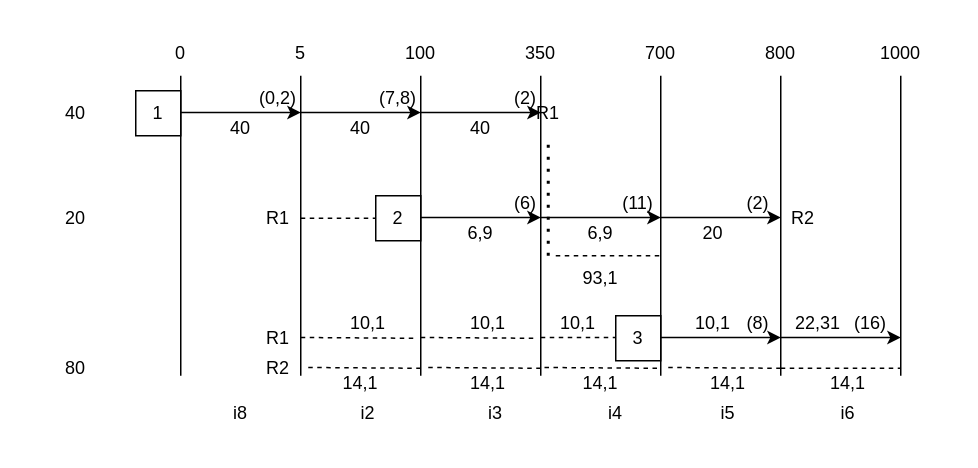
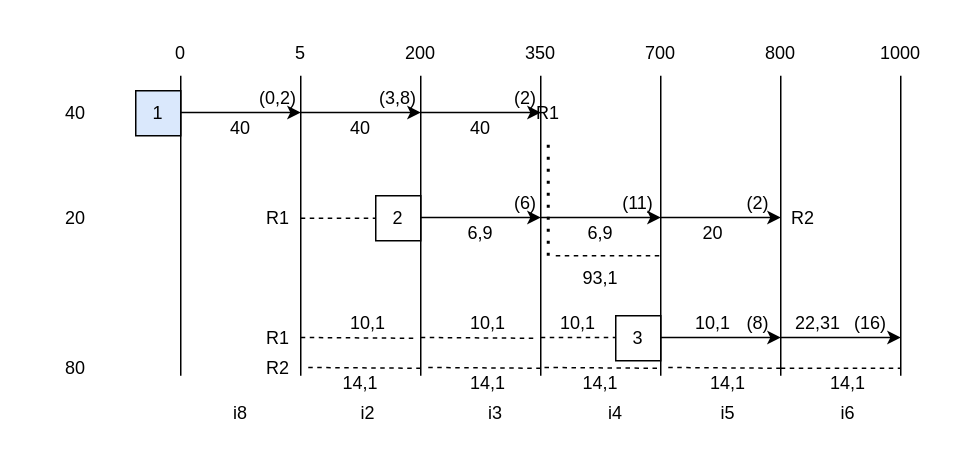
  <mxCell id="0" />
  <mxCell id="1" parent="0" />
  <mxCell id="2" value="" style="endArrow=none;html=1;rounded=0;" parent="1" edge="1"><mxGeometry width="50" height="50" relative="1" as="geometry"><mxPoint x="120" y="250" as="sourcePoint" /><mxPoint x="120" y="50" as="targetPoint" /></mxGeometry></mxCell>
- <mxCell id="3" value="1" style="whiteSpace=wrap;html=1;aspect=fixed;" parent="1" vertex="1"><mxGeometry x="90" y="60" width="30" height="30" as="geometry" /></mxCell>
+ <mxCell id="3" value="1" style="whiteSpace=wrap;html=1;aspect=fixed;fillColor=#dae8fc;" parent="1" vertex="1"><mxGeometry x="90" y="60" width="30" height="30" as="geometry" /></mxCell>
  <mxCell id="4" value="0" style="text;html=1;strokeColor=none;fillColor=none;align=center;verticalAlign=middle;whiteSpace=wrap;rounded=0;" parent="1" vertex="1"><mxGeometry x="90" y="20" width="60" height="30" as="geometry" /></mxCell>
  <mxCell id="5" value="40" style="text;html=1;strokeColor=none;fillColor=none;align=center;verticalAlign=middle;whiteSpace=wrap;rounded=0;" parent="1" vertex="1"><mxGeometry x="20" y="60" width="60" height="30" as="geometry" /></mxCell>
  <mxCell id="6" value="2" style="whiteSpace=wrap;html=1;aspect=fixed;" parent="1" vertex="1"><mxGeometry x="250" y="130" width="30" height="30" as="geometry" /></mxCell>
  <mxCell id="7" value="20" style="text;html=1;strokeColor=none;fillColor=none;align=center;verticalAlign=middle;whiteSpace=wrap;rounded=0;" parent="1" vertex="1"><mxGeometry x="20" y="130" width="60" height="30" as="geometry" /></mxCell>
  <mxCell id="8" value="80" style="text;html=1;strokeColor=none;fillColor=none;align=center;verticalAlign=middle;whiteSpace=wrap;rounded=0;" parent="1" vertex="1"><mxGeometry x="20" y="230" width="60" height="30" as="geometry" /></mxCell>
  <mxCell id="9" value="" style="endArrow=none;html=1;rounded=0;" parent="1" edge="1"><mxGeometry width="50" height="50" relative="1" as="geometry"><mxPoint x="280" y="250" as="sourcePoint" /><mxPoint x="280" y="50" as="targetPoint" /></mxGeometry></mxCell>
  <mxCell id="10" value="" style="endArrow=none;html=1;rounded=0;" parent="1" edge="1"><mxGeometry width="50" height="50" relative="1" as="geometry"><mxPoint x="360" y="250" as="sourcePoint" /><mxPoint x="360" y="50" as="targetPoint" /></mxGeometry></mxCell>
  <mxCell id="11" value="" style="endArrow=none;html=1;rounded=0;" parent="1" edge="1"><mxGeometry width="50" height="50" relative="1" as="geometry"><mxPoint x="440" y="250" as="sourcePoint" /><mxPoint x="440" y="50" as="targetPoint" /></mxGeometry></mxCell>
  <mxCell id="12" value="" style="endArrow=none;html=1;rounded=0;" parent="1" edge="1"><mxGeometry width="50" height="50" relative="1" as="geometry"><mxPoint x="520" y="250" as="sourcePoint" /><mxPoint x="520" y="50" as="targetPoint" /></mxGeometry></mxCell>
- <mxCell id="13" value="100" style="text;html=1;strokeColor=none;fillColor=none;align=center;verticalAlign=middle;whiteSpace=wrap;rounded=0;" parent="1" vertex="1"><mxGeometry x="250" y="20" width="60" height="30" as="geometry" /></mxCell>
+ <mxCell id="13" value="200" style="text;html=1;strokeColor=none;fillColor=none;align=center;verticalAlign=middle;whiteSpace=wrap;rounded=0;" parent="1" vertex="1"><mxGeometry x="250" y="20" width="60" height="30" as="geometry" /></mxCell>
  <mxCell id="14" value="350" style="text;html=1;strokeColor=none;fillColor=none;align=center;verticalAlign=middle;whiteSpace=wrap;rounded=0;" parent="1" vertex="1"><mxGeometry x="330" y="20" width="60" height="30" as="geometry" /></mxCell>
  <mxCell id="15" value="700" style="text;html=1;strokeColor=none;fillColor=none;align=center;verticalAlign=middle;whiteSpace=wrap;rounded=0;" parent="1" vertex="1"><mxGeometry x="410" y="20" width="60" height="30" as="geometry" /></mxCell>
  <mxCell id="16" value="800" style="text;html=1;strokeColor=none;fillColor=none;align=center;verticalAlign=middle;whiteSpace=wrap;rounded=0;" parent="1" vertex="1"><mxGeometry x="490" y="20" width="60" height="30" as="geometry" /></mxCell>
  <mxCell id="17" value="" style="endArrow=none;html=1;rounded=0;" parent="1" edge="1"><mxGeometry width="50" height="50" relative="1" as="geometry"><mxPoint x="600" y="250" as="sourcePoint" /><mxPoint x="600" y="50" as="targetPoint" /></mxGeometry></mxCell>
  <mxCell id="18" value="1000" style="text;html=1;strokeColor=none;fillColor=none;align=center;verticalAlign=middle;whiteSpace=wrap;rounded=0;" parent="1" vertex="1"><mxGeometry x="570" y="20" width="60" height="30" as="geometry" /></mxCell>
  <mxCell id="19" value="3" style="whiteSpace=wrap;html=1;aspect=fixed;" parent="1" vertex="1"><mxGeometry x="410" y="210" width="30" height="30" as="geometry" /></mxCell>
  <mxCell id="20" value="" style="endArrow=classic;html=1;rounded=0;" parent="1" edge="1"><mxGeometry width="50" height="50" relative="1" as="geometry"><mxPoint x="120" y="74.5" as="sourcePoint" /><mxPoint x="200" y="74.5" as="targetPoint" /></mxGeometry></mxCell>
  <mxCell id="21" value="" style="endArrow=classic;html=1;rounded=0;" parent="1" edge="1"><mxGeometry width="50" height="50" relative="1" as="geometry"><mxPoint x="280" y="74.5" as="sourcePoint" /><mxPoint x="360" y="74.5" as="targetPoint" /></mxGeometry></mxCell>
  <mxCell id="22" value="" style="endArrow=classic;html=1;rounded=0;" parent="1" edge="1"><mxGeometry width="50" height="50" relative="1" as="geometry"><mxPoint x="280" y="144.5" as="sourcePoint" /><mxPoint x="360" y="144.5" as="targetPoint" /></mxGeometry></mxCell>
  <mxCell id="23" value="" style="endArrow=classic;html=1;rounded=0;" parent="1" edge="1"><mxGeometry width="50" height="50" relative="1" as="geometry"><mxPoint x="360" y="144.5" as="sourcePoint" /><mxPoint x="440" y="144.5" as="targetPoint" /></mxGeometry></mxCell>
  <mxCell id="24" value="" style="endArrow=classic;html=1;rounded=0;" parent="1" edge="1"><mxGeometry width="50" height="50" relative="1" as="geometry"><mxPoint x="440" y="144.5" as="sourcePoint" /><mxPoint x="520" y="144.5" as="targetPoint" /></mxGeometry></mxCell>
  <mxCell id="25" value="" style="endArrow=classic;html=1;rounded=0;" parent="1" edge="1"><mxGeometry width="50" height="50" relative="1" as="geometry"><mxPoint x="440" y="224.5" as="sourcePoint" /><mxPoint x="520" y="224.5" as="targetPoint" /></mxGeometry></mxCell>
  <mxCell id="26" value="" style="endArrow=classic;html=1;rounded=0;" parent="1" edge="1"><mxGeometry width="50" height="50" relative="1" as="geometry"><mxPoint x="520" y="224.5" as="sourcePoint" /><mxPoint x="600" y="224.5" as="targetPoint" /></mxGeometry></mxCell>
  <mxCell id="27" value="(0,2)" style="text;html=1;strokeColor=none;fillColor=none;align=center;verticalAlign=middle;whiteSpace=wrap;rounded=0;" parent="1" vertex="1"><mxGeometry x="155" y="50" width="60" height="30" as="geometry" /></mxCell>
  <mxCell id="28" value="(2)" style="text;html=1;strokeColor=none;fillColor=none;align=center;verticalAlign=middle;whiteSpace=wrap;rounded=0;" parent="1" vertex="1"><mxGeometry x="320" y="50" width="60" height="30" as="geometry" /></mxCell>
  <mxCell id="29" value="(2)" style="text;html=1;strokeColor=none;fillColor=none;align=center;verticalAlign=middle;whiteSpace=wrap;rounded=0;" parent="1" vertex="1"><mxGeometry x="475" y="120" width="60" height="30" as="geometry" /></mxCell>
  <mxCell id="30" value="(6)" style="text;html=1;strokeColor=none;fillColor=none;align=center;verticalAlign=middle;whiteSpace=wrap;rounded=0;" parent="1" vertex="1"><mxGeometry x="320" y="120" width="60" height="30" as="geometry" /></mxCell>
  <mxCell id="31" value="(11)" style="text;html=1;strokeColor=none;fillColor=none;align=center;verticalAlign=middle;whiteSpace=wrap;rounded=0;" parent="1" vertex="1"><mxGeometry x="395" y="120" width="60" height="30" as="geometry" /></mxCell>
  <mxCell id="32" value="(8)" style="text;html=1;strokeColor=none;fillColor=none;align=center;verticalAlign=middle;whiteSpace=wrap;rounded=0;" parent="1" vertex="1"><mxGeometry x="475" y="200" width="60" height="30" as="geometry" /></mxCell>
  <mxCell id="33" value="(16)" style="text;html=1;strokeColor=none;fillColor=none;align=center;verticalAlign=middle;whiteSpace=wrap;rounded=0;" parent="1" vertex="1"><mxGeometry x="550" y="200" width="60" height="30" as="geometry" /></mxCell>
  <mxCell id="34" value="" style="endArrow=none;dashed=1;html=1;rounded=0;entryX=0;entryY=0.5;entryDx=0;entryDy=0;" parent="1" target="6" edge="1"><mxGeometry width="50" height="50" relative="1" as="geometry"><mxPoint x="200" y="145" as="sourcePoint" /><mxPoint x="155" y="150" as="targetPoint" /></mxGeometry></mxCell>
  <mxCell id="35" value="40" style="text;html=1;strokeColor=none;fillColor=none;align=center;verticalAlign=middle;whiteSpace=wrap;rounded=0;" parent="1" vertex="1"><mxGeometry x="130" y="70" width="60" height="30" as="geometry" /></mxCell>
  <mxCell id="36" value="40" style="text;html=1;strokeColor=none;fillColor=none;align=center;verticalAlign=middle;whiteSpace=wrap;rounded=0;" parent="1" vertex="1"><mxGeometry x="290" y="70" width="60" height="30" as="geometry" /></mxCell>
  <mxCell id="37" value="6,9" style="text;html=1;strokeColor=none;fillColor=none;align=center;verticalAlign=middle;whiteSpace=wrap;rounded=0;" parent="1" vertex="1"><mxGeometry x="290" y="140" width="60" height="30" as="geometry" /></mxCell>
  <mxCell id="38" value="6,9" style="text;html=1;strokeColor=none;fillColor=none;align=center;verticalAlign=middle;whiteSpace=wrap;rounded=0;" parent="1" vertex="1"><mxGeometry x="370" y="140" width="60" height="30" as="geometry" /></mxCell>
  <mxCell id="39" value="" style="endArrow=none;dashed=1;html=1;dashPattern=1 3;strokeWidth=2;rounded=0;entryX=0.5;entryY=1;entryDx=0;entryDy=0;" parent="1" target="57" edge="1"><mxGeometry width="50" height="50" relative="1" as="geometry"><mxPoint x="365" y="170" as="sourcePoint" /><mxPoint x="390" y="120" as="targetPoint" /></mxGeometry></mxCell>
  <mxCell id="40" value="" style="endArrow=none;dashed=1;html=1;rounded=0;exitX=0;exitY=1;exitDx=0;exitDy=0;" parent="1" source="38" edge="1"><mxGeometry width="50" height="50" relative="1" as="geometry"><mxPoint x="375" y="220" as="sourcePoint" /><mxPoint x="440" y="170" as="targetPoint" /></mxGeometry></mxCell>
  <mxCell id="41" value="93,1" style="text;html=1;strokeColor=none;fillColor=none;align=center;verticalAlign=middle;whiteSpace=wrap;rounded=0;" parent="1" vertex="1"><mxGeometry x="370" y="170" width="60" height="30" as="geometry" /></mxCell>
  <mxCell id="42" value="20" style="text;html=1;strokeColor=none;fillColor=none;align=center;verticalAlign=middle;whiteSpace=wrap;rounded=0;" parent="1" vertex="1"><mxGeometry x="445" y="140" width="60" height="30" as="geometry" /></mxCell>
  <mxCell id="43" value="" style="endArrow=none;dashed=1;html=1;dashPattern=1 3;strokeWidth=2;rounded=0;" parent="1" edge="1"><mxGeometry width="50" height="50" relative="1" as="geometry"><mxPoint x="365" y="170" as="sourcePoint" /><mxPoint x="364.5" y="170" as="targetPoint" /></mxGeometry></mxCell>
  <mxCell id="44" value="" style="endArrow=none;dashed=1;html=1;rounded=0;entryX=0;entryY=0.5;entryDx=0;entryDy=0;" parent="1" edge="1"><mxGeometry width="50" height="50" relative="1" as="geometry"><mxPoint x="360" y="224.5" as="sourcePoint" /><mxPoint x="410" y="224.5" as="targetPoint" /></mxGeometry></mxCell>
  <mxCell id="45" value="10,1" style="text;html=1;strokeColor=none;fillColor=none;align=center;verticalAlign=middle;whiteSpace=wrap;rounded=0;" parent="1" vertex="1"><mxGeometry x="445" y="200" width="60" height="30" as="geometry" /></mxCell>
  <mxCell id="46" value="22,31" style="text;html=1;strokeColor=none;fillColor=none;align=center;verticalAlign=middle;whiteSpace=wrap;rounded=0;" parent="1" vertex="1"><mxGeometry x="515" y="200" width="60" height="30" as="geometry" /></mxCell>
  <mxCell id="47" value="i8" style="text;html=1;strokeColor=none;fillColor=none;align=center;verticalAlign=middle;whiteSpace=wrap;rounded=0;" parent="1" vertex="1"><mxGeometry x="130" y="260" width="60" height="30" as="geometry" /></mxCell>
  <mxCell id="48" value="i2" style="text;html=1;strokeColor=none;fillColor=none;align=center;verticalAlign=middle;whiteSpace=wrap;rounded=0;" parent="1" vertex="1"><mxGeometry x="215" y="260" width="60" height="30" as="geometry" /></mxCell>
  <mxCell id="49" value="i3" style="text;html=1;strokeColor=none;fillColor=none;align=center;verticalAlign=middle;whiteSpace=wrap;rounded=0;" parent="1" vertex="1"><mxGeometry x="300" y="260" width="60" height="30" as="geometry" /></mxCell>
  <mxCell id="50" value="i4" style="text;html=1;strokeColor=none;fillColor=none;align=center;verticalAlign=middle;whiteSpace=wrap;rounded=0;" parent="1" vertex="1"><mxGeometry x="380" y="260" width="60" height="30" as="geometry" /></mxCell>
  <mxCell id="51" value="i5" style="text;html=1;strokeColor=none;fillColor=none;align=center;verticalAlign=middle;whiteSpace=wrap;rounded=0;" parent="1" vertex="1"><mxGeometry x="455" y="260" width="60" height="30" as="geometry" /></mxCell>
  <mxCell id="52" value="" style="endArrow=none;html=1;rounded=0;" parent="1" edge="1"><mxGeometry width="50" height="50" relative="1" as="geometry"><mxPoint x="200" y="250" as="sourcePoint" /><mxPoint x="200" y="50" as="targetPoint" /></mxGeometry></mxCell>
  <mxCell id="53" value="5" style="text;html=1;strokeColor=none;fillColor=none;align=center;verticalAlign=middle;whiteSpace=wrap;rounded=0;" parent="1" vertex="1"><mxGeometry x="170" y="20" width="60" height="30" as="geometry" /></mxCell>
  <mxCell id="54" value="" style="endArrow=classic;html=1;rounded=0;" parent="1" edge="1"><mxGeometry width="50" height="50" relative="1" as="geometry"><mxPoint x="200" y="74.5" as="sourcePoint" /><mxPoint x="280" y="74.5" as="targetPoint" /></mxGeometry></mxCell>
- <mxCell id="55" value="(7,8)" style="text;html=1;strokeColor=none;fillColor=none;align=center;verticalAlign=middle;whiteSpace=wrap;rounded=0;" parent="1" vertex="1"><mxGeometry x="235" y="50" width="60" height="30" as="geometry" /></mxCell>
+ <mxCell id="55" value="(3,8)" style="text;html=1;strokeColor=none;fillColor=none;align=center;verticalAlign=middle;whiteSpace=wrap;rounded=0;" parent="1" vertex="1"><mxGeometry x="235" y="50" width="60" height="30" as="geometry" /></mxCell>
  <mxCell id="56" value="40" style="text;html=1;strokeColor=none;fillColor=none;align=center;verticalAlign=middle;whiteSpace=wrap;rounded=0;" parent="1" vertex="1"><mxGeometry x="210" y="70" width="60" height="30" as="geometry" /></mxCell>
  <mxCell id="57" value="R1" style="text;html=1;strokeColor=none;fillColor=none;align=center;verticalAlign=middle;whiteSpace=wrap;rounded=0;" parent="1" vertex="1"><mxGeometry x="335" y="60" width="60" height="30" as="geometry" /></mxCell>
  <mxCell id="58" value="R1" style="text;html=1;strokeColor=none;fillColor=none;align=center;verticalAlign=middle;whiteSpace=wrap;rounded=0;" parent="1" vertex="1"><mxGeometry x="170" y="130" width="30" height="30" as="geometry" /></mxCell>
  <mxCell id="59" value="" style="endArrow=none;dashed=1;html=1;rounded=0;" parent="1" edge="1"><mxGeometry width="50" height="50" relative="1" as="geometry"><mxPoint x="280" y="224.5" as="sourcePoint" /><mxPoint x="355" y="225" as="targetPoint" /></mxGeometry></mxCell>
  <mxCell id="60" value="" style="endArrow=none;dashed=1;html=1;rounded=0;" parent="1" edge="1"><mxGeometry width="50" height="50" relative="1" as="geometry"><mxPoint x="200" y="224.5" as="sourcePoint" /><mxPoint x="275" y="225" as="targetPoint" /></mxGeometry></mxCell>
  <mxCell id="61" value="R1" style="text;html=1;strokeColor=none;fillColor=none;align=center;verticalAlign=middle;whiteSpace=wrap;rounded=0;" parent="1" vertex="1"><mxGeometry x="170" y="210" width="30" height="30" as="geometry" /></mxCell>
  <mxCell id="62" value="10,1" style="text;html=1;strokeColor=none;fillColor=none;align=center;verticalAlign=middle;whiteSpace=wrap;rounded=0;" parent="1" vertex="1"><mxGeometry x="215" y="200" width="60" height="30" as="geometry" /></mxCell>
  <mxCell id="63" value="10,1" style="text;html=1;strokeColor=none;fillColor=none;align=center;verticalAlign=middle;whiteSpace=wrap;rounded=0;" parent="1" vertex="1"><mxGeometry x="295" y="200" width="60" height="30" as="geometry" /></mxCell>
  <mxCell id="64" value="10,1" style="text;html=1;strokeColor=none;fillColor=none;align=center;verticalAlign=middle;whiteSpace=wrap;rounded=0;" parent="1" vertex="1"><mxGeometry x="355" y="200" width="60" height="30" as="geometry" /></mxCell>
  <mxCell id="65" value="R2" style="text;html=1;strokeColor=none;fillColor=none;align=center;verticalAlign=middle;whiteSpace=wrap;rounded=0;" parent="1" vertex="1"><mxGeometry x="170" y="230" width="30" height="30" as="geometry" /></mxCell>
  <mxCell id="66" value="R2" style="text;html=1;strokeColor=none;fillColor=none;align=center;verticalAlign=middle;whiteSpace=wrap;rounded=0;" parent="1" vertex="1"><mxGeometry x="520" y="130" width="30" height="30" as="geometry" /></mxCell>
  <mxCell id="67" value="" style="endArrow=none;dashed=1;html=1;rounded=0;" parent="1" edge="1"><mxGeometry width="50" height="50" relative="1" as="geometry"><mxPoint x="205" y="244.5" as="sourcePoint" /><mxPoint x="280" y="245" as="targetPoint" /></mxGeometry></mxCell>
  <mxCell id="68" value="" style="endArrow=none;dashed=1;html=1;rounded=0;" parent="1" edge="1"><mxGeometry width="50" height="50" relative="1" as="geometry"><mxPoint x="285" y="244.5" as="sourcePoint" /><mxPoint x="360" y="245" as="targetPoint" /></mxGeometry></mxCell>
  <mxCell id="69" value="" style="endArrow=none;dashed=1;html=1;rounded=0;" parent="1" edge="1"><mxGeometry width="50" height="50" relative="1" as="geometry"><mxPoint x="362.5" y="244.5" as="sourcePoint" /><mxPoint x="437.5" y="245" as="targetPoint" /></mxGeometry></mxCell>
  <mxCell id="70" value="" style="endArrow=none;dashed=1;html=1;rounded=0;" parent="1" edge="1"><mxGeometry width="50" height="50" relative="1" as="geometry"><mxPoint x="445" y="244.5" as="sourcePoint" /><mxPoint x="520" y="245" as="targetPoint" /></mxGeometry></mxCell>
  <mxCell id="71" value="" style="endArrow=none;dashed=1;html=1;rounded=0;" parent="1" edge="1"><mxGeometry width="50" height="50" relative="1" as="geometry"><mxPoint x="520" y="245" as="sourcePoint" /><mxPoint x="600" y="245" as="targetPoint" /></mxGeometry></mxCell>
  <mxCell id="72" value="14,1" style="text;html=1;strokeColor=none;fillColor=none;align=center;verticalAlign=middle;whiteSpace=wrap;rounded=0;" parent="1" vertex="1"><mxGeometry x="535" y="240" width="60" height="30" as="geometry" /></mxCell>
  <mxCell id="73" value="14,1" style="text;html=1;strokeColor=none;fillColor=none;align=center;verticalAlign=middle;whiteSpace=wrap;rounded=0;" parent="1" vertex="1"><mxGeometry x="455" y="240" width="60" height="30" as="geometry" /></mxCell>
  <mxCell id="74" value="14,1" style="text;html=1;strokeColor=none;fillColor=none;align=center;verticalAlign=middle;whiteSpace=wrap;rounded=0;" parent="1" vertex="1"><mxGeometry x="370" y="240" width="60" height="30" as="geometry" /></mxCell>
  <mxCell id="75" value="14,1" style="text;html=1;strokeColor=none;fillColor=none;align=center;verticalAlign=middle;whiteSpace=wrap;rounded=0;" parent="1" vertex="1"><mxGeometry x="295" y="240" width="60" height="30" as="geometry" /></mxCell>
  <mxCell id="76" value="14,1" style="text;html=1;strokeColor=none;fillColor=none;align=center;verticalAlign=middle;whiteSpace=wrap;rounded=0;" parent="1" vertex="1"><mxGeometry x="210" y="240" width="60" height="30" as="geometry" /></mxCell>
  <mxCell id="77" value="i6" style="text;html=1;strokeColor=none;fillColor=none;align=center;verticalAlign=middle;whiteSpace=wrap;rounded=0;" parent="1" vertex="1"><mxGeometry x="535" y="260" width="60" height="30" as="geometry" /></mxCell>
